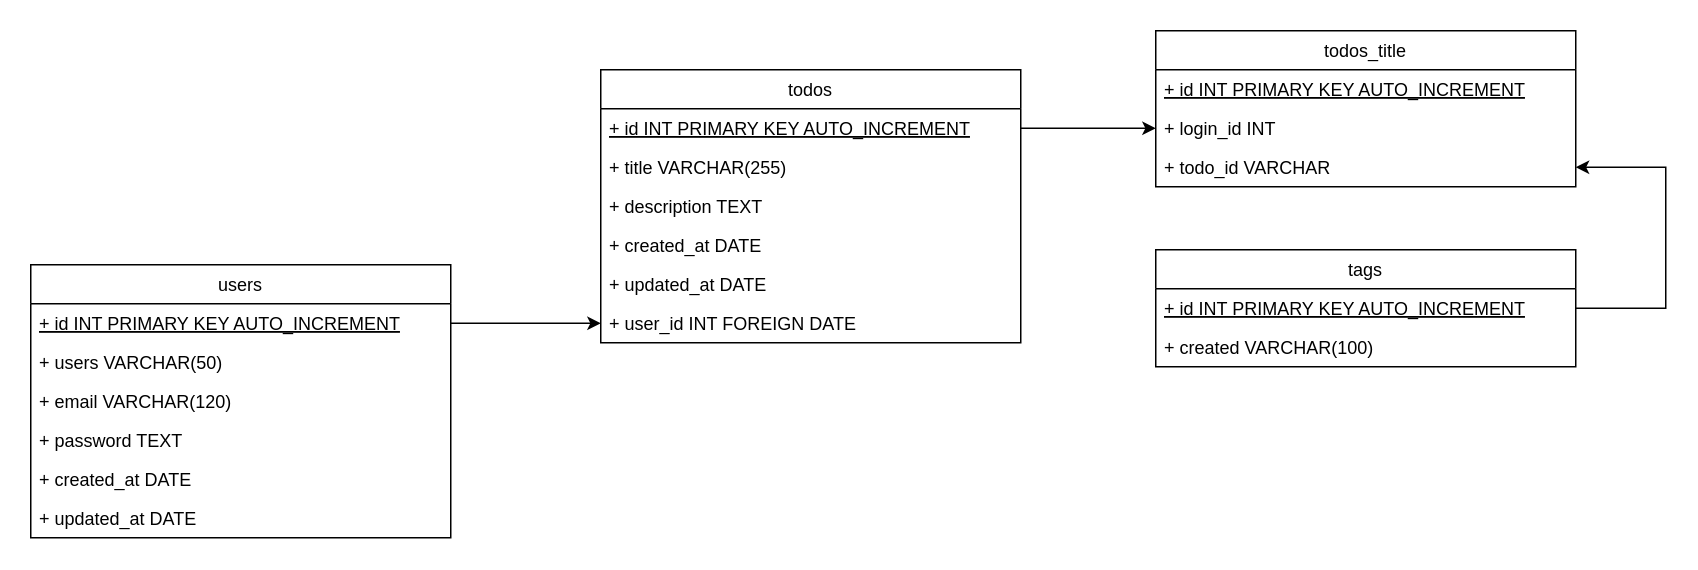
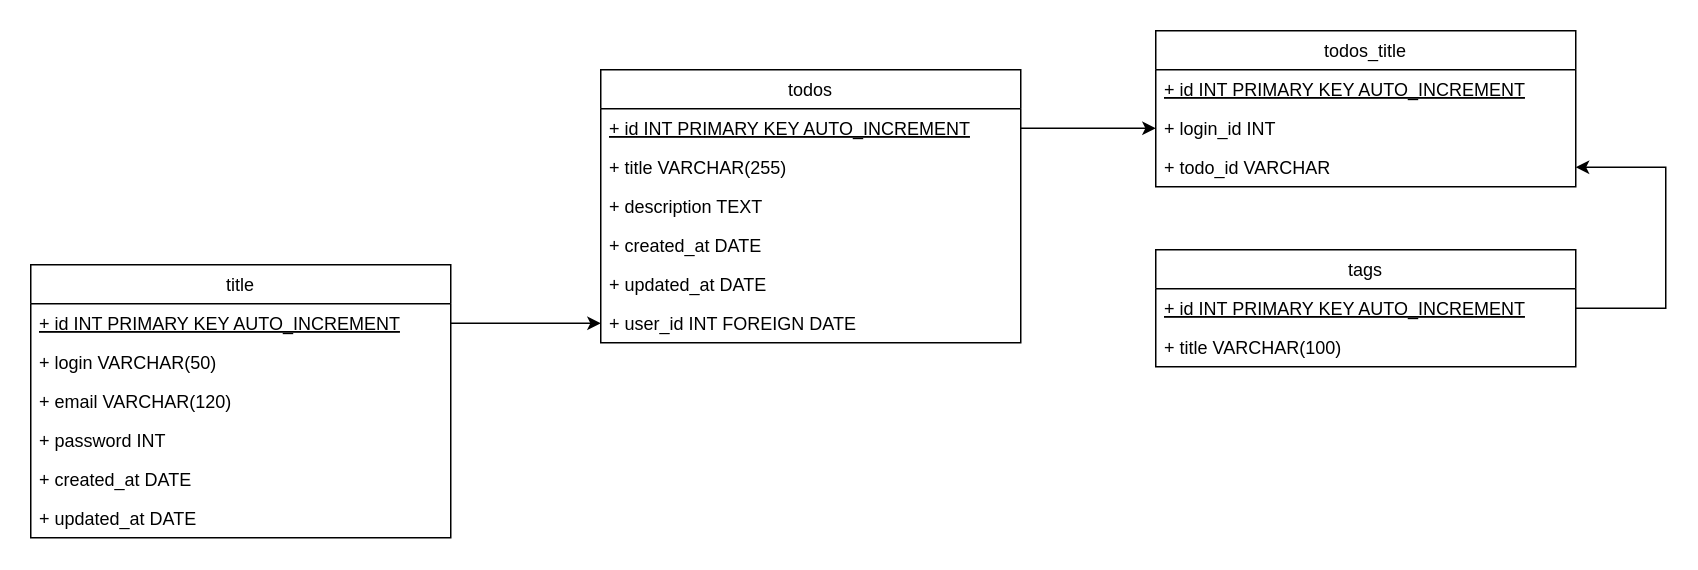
  <mxCell id="0" />
  <mxCell id="1" parent="0" />
- <mxCell id="2" value="users" style="swimlane;fontStyle=0;childLayout=stackLayout;horizontal=1;startSize=26;fillColor=none;horizontalStack=0;resizeParent=1;resizeParentMax=0;resizeLast=0;collapsible=1;marginBottom=0;" vertex="1" parent="1"><mxGeometry x="20" y="176" width="280" height="182" as="geometry" /></mxCell>
+ <mxCell id="2" value="title" style="swimlane;fontStyle=0;childLayout=stackLayout;horizontal=1;startSize=26;fillColor=none;horizontalStack=0;resizeParent=1;resizeParentMax=0;resizeLast=0;collapsible=1;marginBottom=0;" vertex="1" parent="1"><mxGeometry x="20" y="176" width="280" height="182" as="geometry" /></mxCell>
  <mxCell id="3" value="+ id INT PRIMARY KEY AUTO_INCREMENT" style="text;strokeColor=none;fillColor=none;align=left;verticalAlign=top;spacingLeft=4;spacingRight=4;overflow=hidden;rotatable=0;points=[[0,0.5],[1,0.5]];portConstraint=eastwest;fontStyle=4" vertex="1" parent="2"><mxGeometry y="26" width="280" height="26" as="geometry" /></mxCell>
- <mxCell id="4" value="+ users VARCHAR(50)" style="text;strokeColor=none;fillColor=none;align=left;verticalAlign=top;spacingLeft=4;spacingRight=4;overflow=hidden;rotatable=0;points=[[0,0.5],[1,0.5]];portConstraint=eastwest;" vertex="1" parent="2"><mxGeometry y="52" width="280" height="26" as="geometry" /></mxCell>
+ <mxCell id="4" value="+ login VARCHAR(50)" style="text;strokeColor=none;fillColor=none;align=left;verticalAlign=top;spacingLeft=4;spacingRight=4;overflow=hidden;rotatable=0;points=[[0,0.5],[1,0.5]];portConstraint=eastwest;" vertex="1" parent="2"><mxGeometry y="52" width="280" height="26" as="geometry" /></mxCell>
  <mxCell id="5" value="+ email VARCHAR(120)" style="text;strokeColor=none;fillColor=none;align=left;verticalAlign=top;spacingLeft=4;spacingRight=4;overflow=hidden;rotatable=0;points=[[0,0.5],[1,0.5]];portConstraint=eastwest;" vertex="1" parent="2"><mxGeometry y="78" width="280" height="26" as="geometry" /></mxCell>
- <mxCell id="6" value="+ password TEXT" style="text;strokeColor=none;fillColor=none;align=left;verticalAlign=top;spacingLeft=4;spacingRight=4;overflow=hidden;rotatable=0;points=[[0,0.5],[1,0.5]];portConstraint=eastwest;" vertex="1" parent="2"><mxGeometry y="104" width="280" height="26" as="geometry" /></mxCell>
+ <mxCell id="6" value="+ password INT" style="text;strokeColor=none;fillColor=none;align=left;verticalAlign=top;spacingLeft=4;spacingRight=4;overflow=hidden;rotatable=0;points=[[0,0.5],[1,0.5]];portConstraint=eastwest;" vertex="1" parent="2"><mxGeometry y="104" width="280" height="26" as="geometry" /></mxCell>
  <mxCell id="7" value="+ created_at DATE" style="text;strokeColor=none;fillColor=none;align=left;verticalAlign=top;spacingLeft=4;spacingRight=4;overflow=hidden;rotatable=0;points=[[0,0.5],[1,0.5]];portConstraint=eastwest;" vertex="1" parent="2"><mxGeometry y="130" width="280" height="26" as="geometry" /></mxCell>
  <mxCell id="8" value="+ updated_at DATE" style="text;strokeColor=none;fillColor=none;align=left;verticalAlign=top;spacingLeft=4;spacingRight=4;overflow=hidden;rotatable=0;points=[[0,0.5],[1,0.5]];portConstraint=eastwest;" vertex="1" parent="2"><mxGeometry y="156" width="280" height="26" as="geometry" /></mxCell>
  <mxCell id="9" value="todos" style="swimlane;fontStyle=0;childLayout=stackLayout;horizontal=1;startSize=26;fillColor=none;horizontalStack=0;resizeParent=1;resizeParentMax=0;resizeLast=0;collapsible=1;marginBottom=0;" vertex="1" parent="1"><mxGeometry x="400" y="46" width="280" height="182" as="geometry" /></mxCell>
  <mxCell id="10" value="+ id INT PRIMARY KEY AUTO_INCREMENT" style="text;strokeColor=none;fillColor=none;align=left;verticalAlign=top;spacingLeft=4;spacingRight=4;overflow=hidden;rotatable=0;points=[[0,0.5],[1,0.5]];portConstraint=eastwest;fontStyle=4" vertex="1" parent="9"><mxGeometry y="26" width="280" height="26" as="geometry" /></mxCell>
  <mxCell id="11" value="+ title VARCHAR(255)" style="text;strokeColor=none;fillColor=none;align=left;verticalAlign=top;spacingLeft=4;spacingRight=4;overflow=hidden;rotatable=0;points=[[0,0.5],[1,0.5]];portConstraint=eastwest;" vertex="1" parent="9"><mxGeometry y="52" width="280" height="26" as="geometry" /></mxCell>
  <mxCell id="12" value="+ description TEXT" style="text;strokeColor=none;fillColor=none;align=left;verticalAlign=top;spacingLeft=4;spacingRight=4;overflow=hidden;rotatable=0;points=[[0,0.5],[1,0.5]];portConstraint=eastwest;" vertex="1" parent="9"><mxGeometry y="78" width="280" height="26" as="geometry" /></mxCell>
  <mxCell id="13" value="+ created_at DATE" style="text;strokeColor=none;fillColor=none;align=left;verticalAlign=top;spacingLeft=4;spacingRight=4;overflow=hidden;rotatable=0;points=[[0,0.5],[1,0.5]];portConstraint=eastwest;" vertex="1" parent="9"><mxGeometry y="104" width="280" height="26" as="geometry" /></mxCell>
  <mxCell id="14" value="+ updated_at DATE" style="text;strokeColor=none;fillColor=none;align=left;verticalAlign=top;spacingLeft=4;spacingRight=4;overflow=hidden;rotatable=0;points=[[0,0.5],[1,0.5]];portConstraint=eastwest;" vertex="1" parent="9"><mxGeometry y="130" width="280" height="26" as="geometry" /></mxCell>
  <mxCell id="15" value="+ user_id INT FOREIGN DATE" style="text;strokeColor=none;fillColor=none;align=left;verticalAlign=top;spacingLeft=4;spacingRight=4;overflow=hidden;rotatable=0;points=[[0,0.5],[1,0.5]];portConstraint=eastwest;" vertex="1" parent="9"><mxGeometry y="156" width="280" height="26" as="geometry" /></mxCell>
  <mxCell id="16" value="tags" style="swimlane;fontStyle=0;childLayout=stackLayout;horizontal=1;startSize=26;fillColor=none;horizontalStack=0;resizeParent=1;resizeParentMax=0;resizeLast=0;collapsible=1;marginBottom=0;" vertex="1" parent="1"><mxGeometry x="770" y="166" width="280" height="78" as="geometry" /></mxCell>
  <mxCell id="17" value="+ id INT PRIMARY KEY AUTO_INCREMENT" style="text;strokeColor=none;fillColor=none;align=left;verticalAlign=top;spacingLeft=4;spacingRight=4;overflow=hidden;rotatable=0;points=[[0,0.5],[1,0.5]];portConstraint=eastwest;fontStyle=4" vertex="1" parent="16"><mxGeometry y="26" width="280" height="26" as="geometry" /></mxCell>
- <mxCell id="18" value="+ created VARCHAR(100)" style="text;strokeColor=none;fillColor=none;align=left;verticalAlign=top;spacingLeft=4;spacingRight=4;overflow=hidden;rotatable=0;points=[[0,0.5],[1,0.5]];portConstraint=eastwest;" vertex="1" parent="16"><mxGeometry y="52" width="280" height="26" as="geometry" /></mxCell>
+ <mxCell id="18" value="+ title VARCHAR(100)" style="text;strokeColor=none;fillColor=none;align=left;verticalAlign=top;spacingLeft=4;spacingRight=4;overflow=hidden;rotatable=0;points=[[0,0.5],[1,0.5]];portConstraint=eastwest;" vertex="1" parent="16"><mxGeometry y="52" width="280" height="26" as="geometry" /></mxCell>
  <mxCell id="19" value="todos_title" style="swimlane;fontStyle=0;childLayout=stackLayout;horizontal=1;startSize=26;fillColor=none;horizontalStack=0;resizeParent=1;resizeParentMax=0;resizeLast=0;collapsible=1;marginBottom=0;" vertex="1" parent="1"><mxGeometry x="770" y="20" width="280" height="104" as="geometry" /></mxCell>
  <mxCell id="20" value="+ id INT PRIMARY KEY AUTO_INCREMENT" style="text;strokeColor=none;fillColor=none;align=left;verticalAlign=top;spacingLeft=4;spacingRight=4;overflow=hidden;rotatable=0;points=[[0,0.5],[1,0.5]];portConstraint=eastwest;fontStyle=4" vertex="1" parent="19"><mxGeometry y="26" width="280" height="26" as="geometry" /></mxCell>
  <mxCell id="21" value="+ login_id INT" style="text;strokeColor=none;fillColor=none;align=left;verticalAlign=top;spacingLeft=4;spacingRight=4;overflow=hidden;rotatable=0;points=[[0,0.5],[1,0.5]];portConstraint=eastwest;" vertex="1" parent="19"><mxGeometry y="52" width="280" height="26" as="geometry" /></mxCell>
  <mxCell id="22" value="+ todo_id VARCHAR" style="text;strokeColor=none;fillColor=none;align=left;verticalAlign=top;spacingLeft=4;spacingRight=4;overflow=hidden;rotatable=0;points=[[0,0.5],[1,0.5]];portConstraint=eastwest;" vertex="1" parent="19"><mxGeometry y="78" width="280" height="26" as="geometry" /></mxCell>
  <mxCell id="23" style="edgeStyle=orthogonalEdgeStyle;rounded=0;orthogonalLoop=1;jettySize=auto;html=1;exitX=1;exitY=0.5;exitDx=0;exitDy=0;entryX=0;entryY=0.5;entryDx=0;entryDy=0;" edge="1" parent="1" source="3" target="15"><mxGeometry relative="1" as="geometry" /></mxCell>
  <mxCell id="24" style="edgeStyle=orthogonalEdgeStyle;rounded=0;orthogonalLoop=1;jettySize=auto;html=1;exitX=1;exitY=0.5;exitDx=0;exitDy=0;entryX=0;entryY=0.5;entryDx=0;entryDy=0;" edge="1" parent="1" source="10" target="21"><mxGeometry relative="1" as="geometry" /></mxCell>
  <mxCell id="25" style="edgeStyle=orthogonalEdgeStyle;rounded=0;orthogonalLoop=1;jettySize=auto;html=1;exitX=1;exitY=0.5;exitDx=0;exitDy=0;entryX=1;entryY=0.5;entryDx=0;entryDy=0;" edge="1" parent="1" source="17" target="22"><mxGeometry relative="1" as="geometry"><Array as="points"><mxPoint x="1110" y="205" /><mxPoint x="1110" y="111" /></Array></mxGeometry></mxCell>
